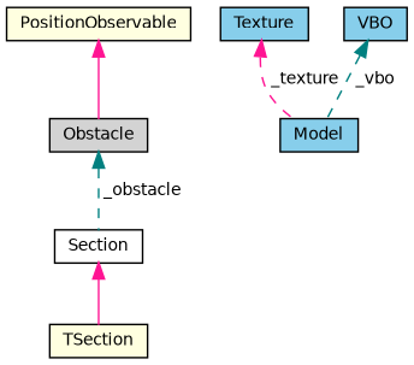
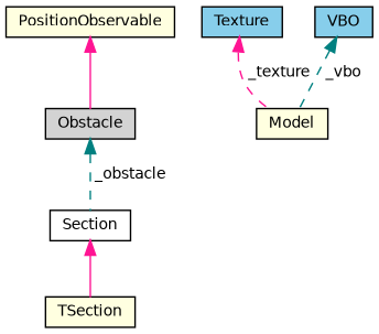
  digraph {
    node [color=black fillcolor=skyblue fontname=Helvetica fontsize=10 shape=record style=filled]
    edge [color=deeppink dir=back fontname=Helvetica fontsize=10 labelfontname=Helvetica labelfontsize=10 style=dashed]
    n1 [fillcolor=lightyellow fontcolor=black height=0.2 label=TSection width=0.4]
    n2 [fillcolor=white height=0.2 label=Section width=0.4]
-   n3 [height=0.2 label=Model width=0.4]
+   n3 [fillcolor=lightyellow height=0.2 label=Model width=0.4]
    n4 [height=0.2 label=Texture width=0.4]
    n5 [height=0.2 label=VBO width=0.4]
    n6 [fillcolor=lightgrey height=0.2 label=Obstacle width=0.4]
    n7 [fillcolor=lightyellow height=0.2 label=PositionObservable width=0.4]
    n2 -> n1 [style=solid]
    n4 -> n3 [label=" _texture"]
    n5 -> n3 [color=teal label=" _vbo"]
    n6 -> n2 [color=teal label=" _obstacle"]
    n7 -> n6 [style=solid]
  }
